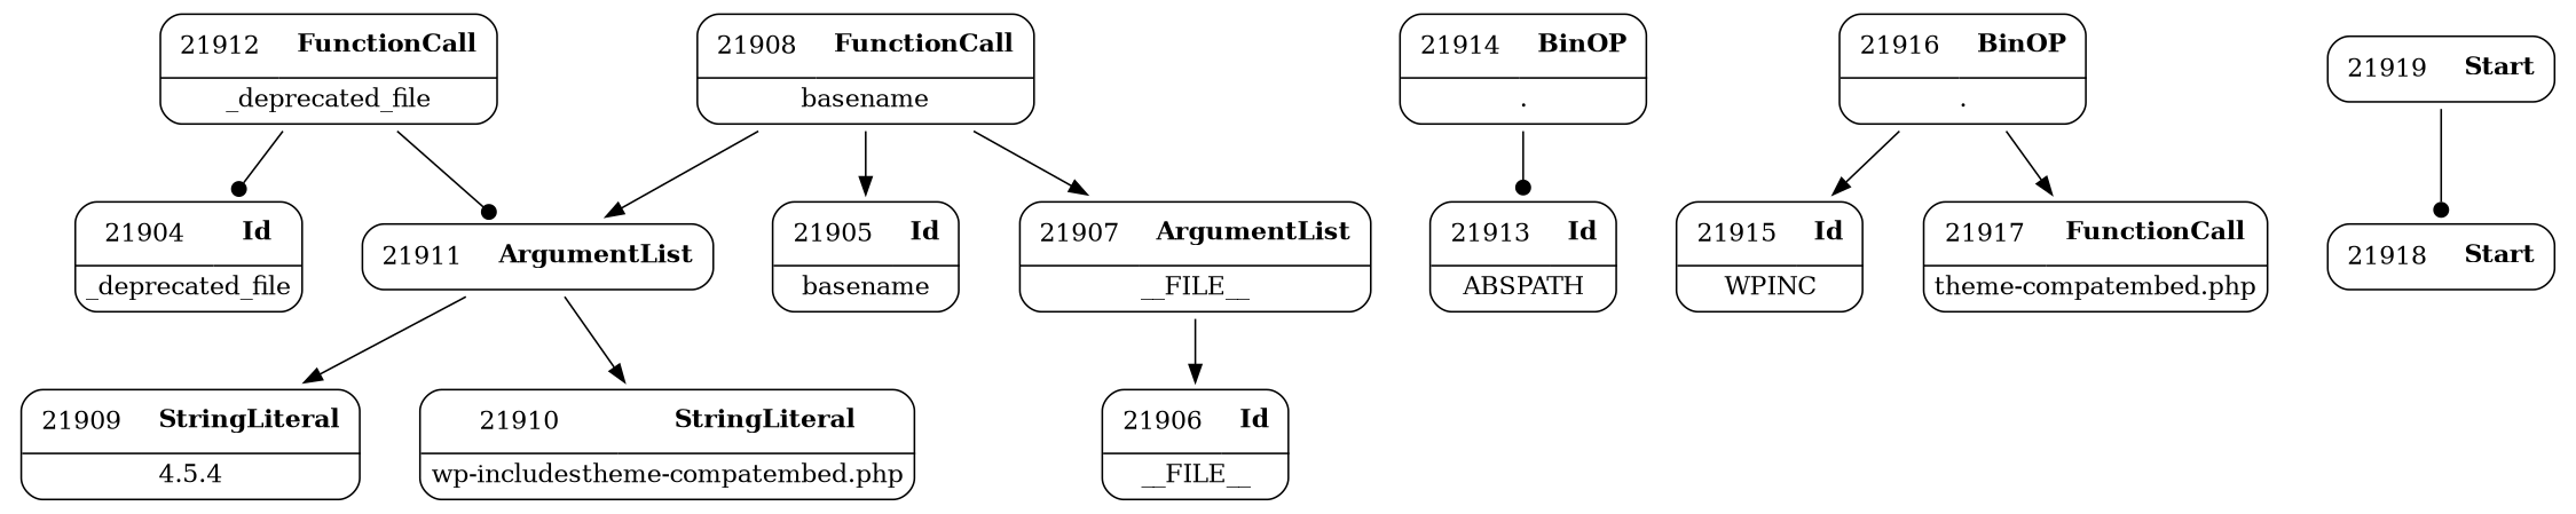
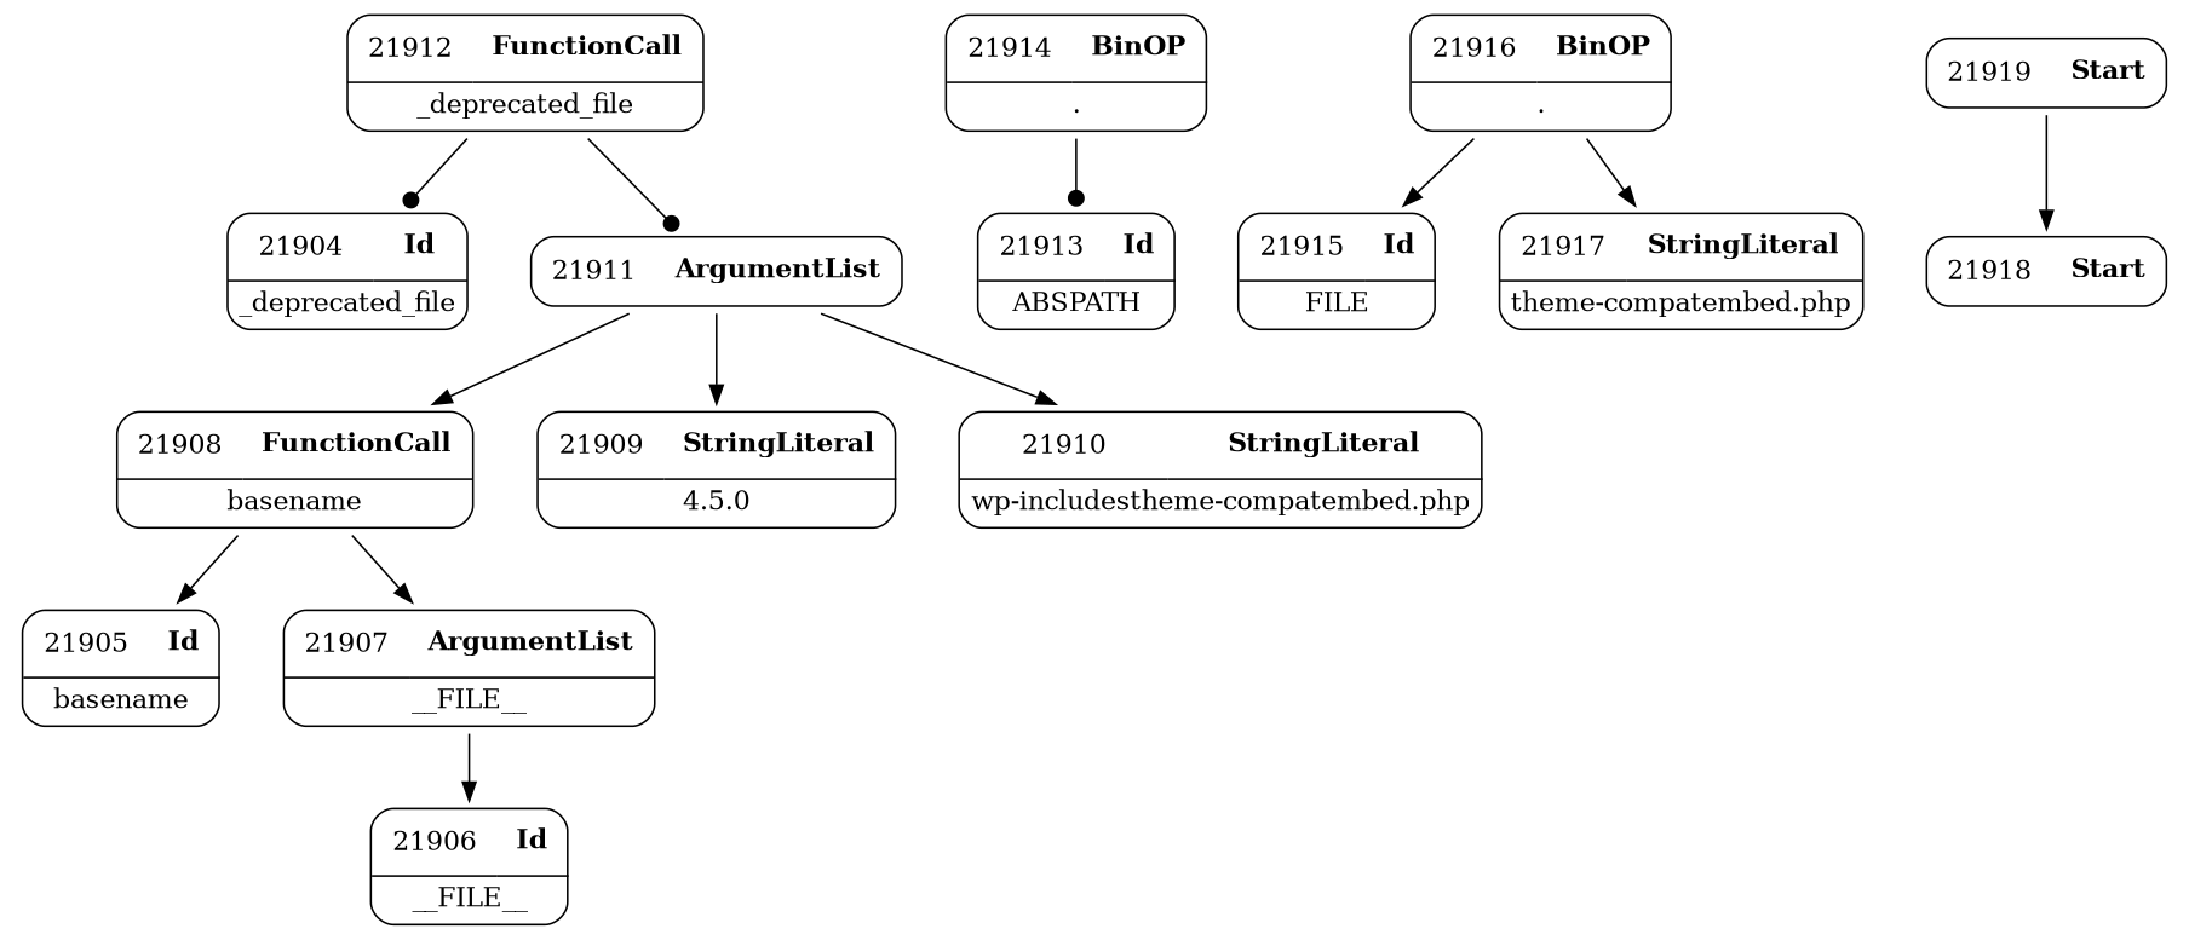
  digraph {
    node [shape=none]
    edge [arrowhead=normal weight=2]
    n1 [label=<<TABLE border='1' cellspacing='0' cellpadding='10' style='rounded' ><TR><TD border='0'>21904</TD><TD border='0'><B>Id</B></TD></TR><HR/><TR><TD border='0' cellpadding='5' colspan='2'>_deprecated_file</TD></TR></TABLE>>]
    n2 [label=<<TABLE border='1' cellspacing='0' cellpadding='10' style='rounded' ><TR><TD border='0'>21905</TD><TD border='0'><B>Id</B></TD></TR><HR/><TR><TD border='0' cellpadding='5' colspan='2'>basename</TD></TR></TABLE>>]
    n3 [label=<<TABLE border='1' cellspacing='0' cellpadding='10' style='rounded' ><TR><TD border='0'>21906</TD><TD border='0'><B>Id</B></TD></TR><HR/><TR><TD border='0' cellpadding='5' colspan='2'>__FILE__</TD></TR></TABLE>>]
    n4 [label=<<TABLE border='1' cellspacing='0' cellpadding='10' style='rounded' ><TR><TD border='0'>21907</TD><TD border='0'><B>ArgumentList</B></TD></TR><HR/><TR><TD border='0' cellpadding='5' colspan='2'>__FILE__</TD></TR></TABLE>>]
    n5 [label=<<TABLE border='1' cellspacing='0' cellpadding='10' style='rounded' ><TR><TD border='0'>21908</TD><TD border='0'><B>FunctionCall</B></TD></TR><HR/><TR><TD border='0' cellpadding='5' colspan='2'>basename</TD></TR></TABLE>>]
-   n6 [label=<<TABLE border='1' cellspacing='0' cellpadding='10' style='rounded' ><TR><TD border='0'>21909</TD><TD border='0'><B>StringLiteral</B></TD></TR><HR/><TR><TD border='0' cellpadding='5' colspan='2'>4.5.4</TD></TR></TABLE>>]
+   n6 [label=<<TABLE border='1' cellspacing='0' cellpadding='10' style='rounded' ><TR><TD border='0'>21909</TD><TD border='0'><B>StringLiteral</B></TD></TR><HR/><TR><TD border='0' cellpadding='5' colspan='2'>4.5.0</TD></TR></TABLE>>]
    n7 [label=<<TABLE border='1' cellspacing='0' cellpadding='10' style='rounded' ><TR><TD border='0'>21910</TD><TD border='0'><B>StringLiteral</B></TD></TR><HR/><TR><TD border='0' cellpadding='5' colspan='2'>wp-includestheme-compatembed.php</TD></TR></TABLE>>]
    n8 [label=<<TABLE border='1' cellspacing='0' cellpadding='10' style='rounded' ><TR><TD border='0'>21911</TD><TD border='0'><B>ArgumentList</B></TD></TR></TABLE>>]
    n9 [label=<<TABLE border='1' cellspacing='0' cellpadding='10' style='rounded' ><TR><TD border='0'>21912</TD><TD border='0'><B>FunctionCall</B></TD></TR><HR/><TR><TD border='0' cellpadding='5' colspan='2'>_deprecated_file</TD></TR></TABLE>>]
    n10 [label=<<TABLE border='1' cellspacing='0' cellpadding='10' style='rounded' ><TR><TD border='0'>21913</TD><TD border='0'><B>Id</B></TD></TR><HR/><TR><TD border='0' cellpadding='5' colspan='2'>ABSPATH</TD></TR></TABLE>>]
    n11 [label=<<TABLE border='1' cellspacing='0' cellpadding='10' style='rounded' ><TR><TD border='0'>21914</TD><TD border='0'><B>BinOP</B></TD></TR><HR/><TR><TD border='0' cellpadding='5' colspan='2'>.</TD></TR></TABLE>>]
    n12 [label=<<TABLE border='1' cellspacing='0' cellpadding='10' style='rounded' ><TR><TD border='0'>21916</TD><TD border='0'><B>BinOP</B></TD></TR><HR/><TR><TD border='0' cellpadding='5' colspan='2'>.</TD></TR></TABLE>>]
-   n13 [label=<<TABLE border='1' cellspacing='0' cellpadding='10' style='rounded' ><TR><TD border='0'>21915</TD><TD border='0'><B>Id</B></TD></TR><HR/><TR><TD border='0' cellpadding='5' colspan='2'>WPINC</TD></TR></TABLE>>]
-   n14 [label=<<TABLE border='1' cellspacing='0' cellpadding='10' style='rounded' ><TR><TD border='0'>21917</TD><TD border='0'><B>FunctionCall</B></TD></TR><HR/><TR><TD border='0' cellpadding='5' colspan='2'>theme-compatembed.php</TD></TR></TABLE>>]
+   n13 [label=<<TABLE border='1' cellspacing='0' cellpadding='10' style='rounded' ><TR><TD border='0'>21915</TD><TD border='0'><B>Id</B></TD></TR><HR/><TR><TD border='0' cellpadding='5' colspan='2'>FILE</TD></TR></TABLE>>]
+   n14 [label=<<TABLE border='1' cellspacing='0' cellpadding='10' style='rounded' ><TR><TD border='0'>21917</TD><TD border='0'><B>StringLiteral</B></TD></TR><HR/><TR><TD border='0' cellpadding='5' colspan='2'>theme-compatembed.php</TD></TR></TABLE>>]
    n15 [label=<<TABLE border='1' cellspacing='0' cellpadding='10' style='rounded' ><TR><TD border='0'>21918</TD><TD border='0'><B>Start</B></TD></TR></TABLE>>]
    n16 [label=<<TABLE border='1' cellspacing='0' cellpadding='10' style='rounded' ><TR><TD border='0'>21919</TD><TD border='0'><B>Start</B></TD></TR></TABLE>>]
    n4 -> n3
    n5 -> n2
    n5 -> n4
-   n5 -> n8
+   n8 -> n5
    n8 -> n6
    n8 -> n7
    n9 -> n1 [arrowhead=dot]
    n9 -> n8 [arrowhead=dot]
    n11 -> n10 [arrowhead=dot]
    n12 -> n13
    n12 -> n14
-   n16 -> n15 [arrowhead=dot]
+   n16 -> n15
  }
